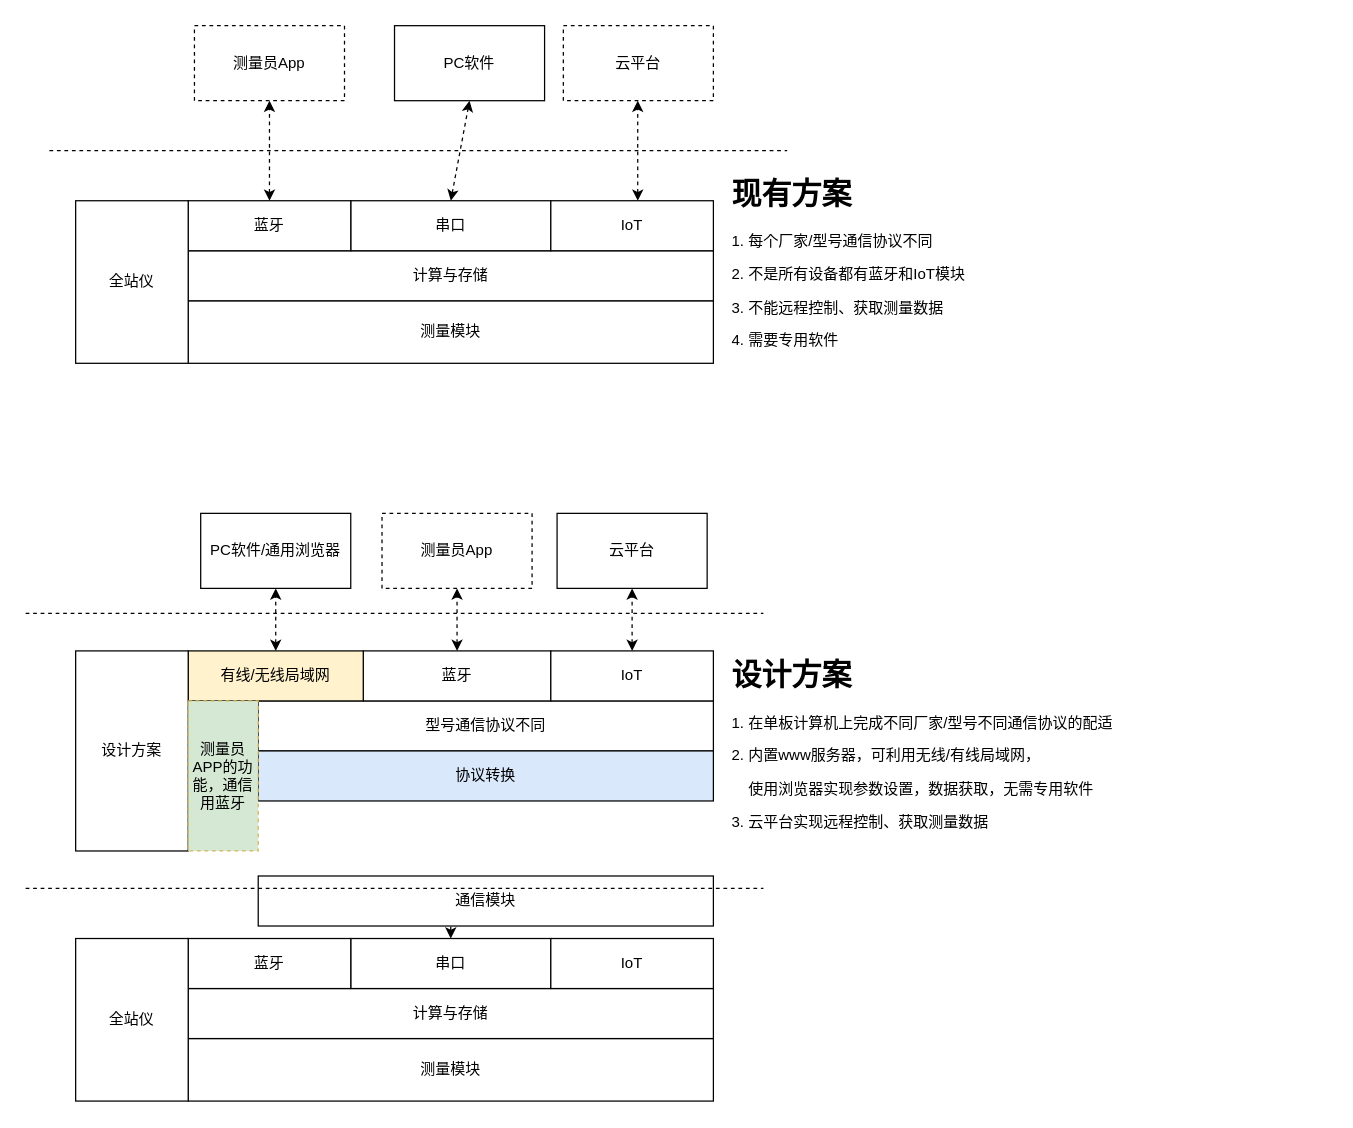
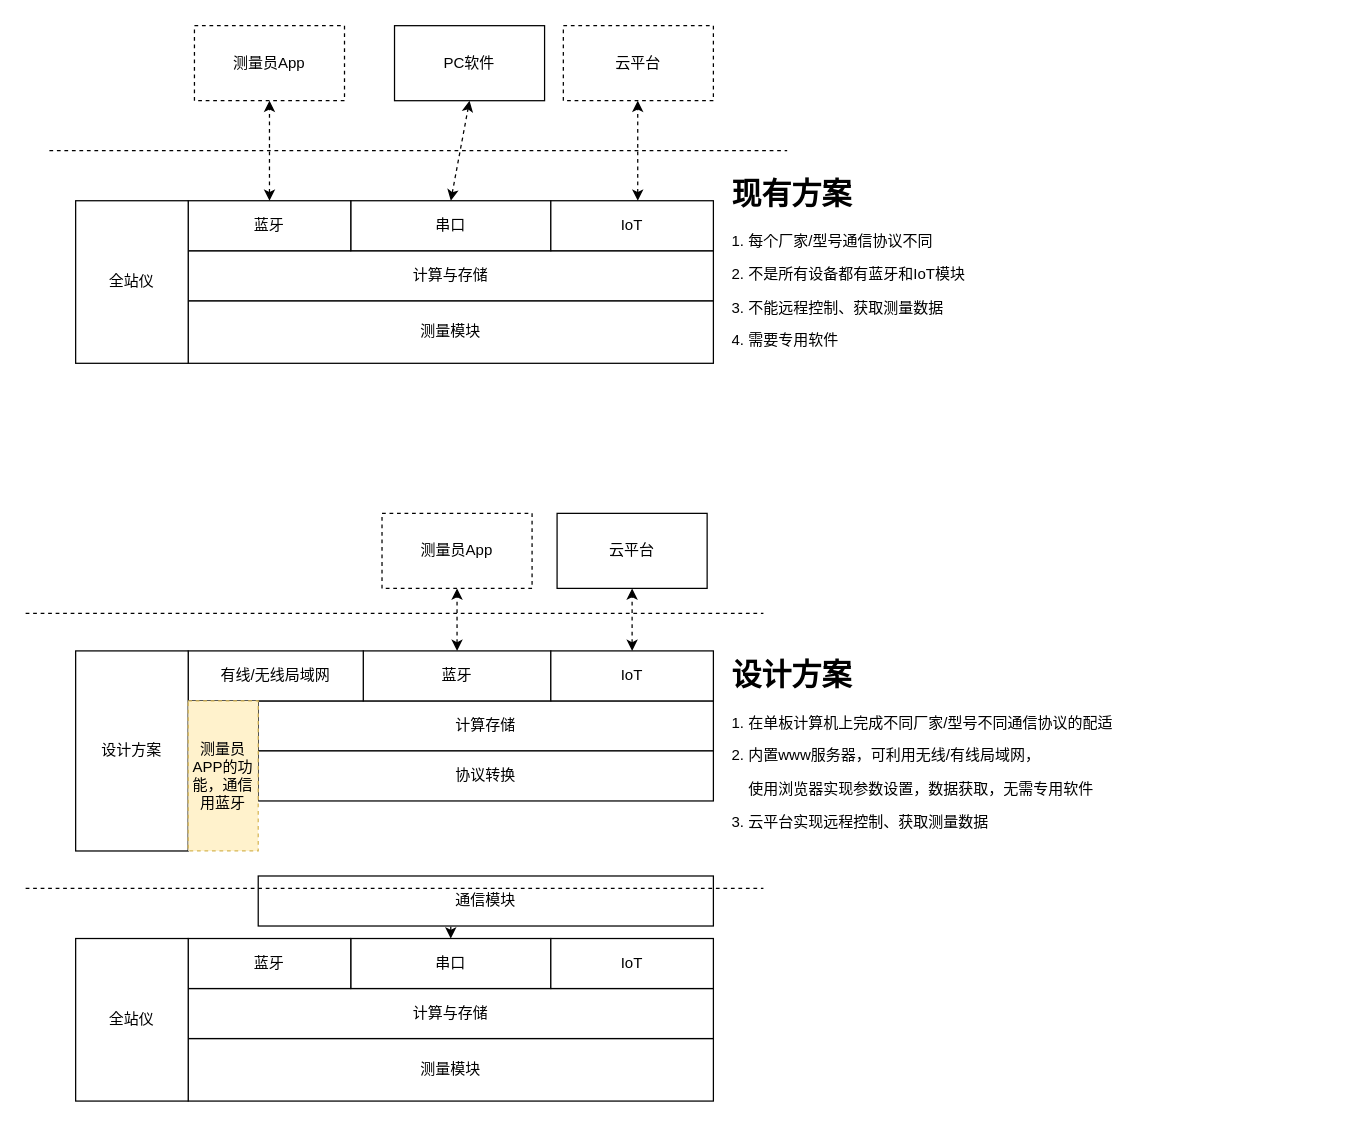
  <mxCell id="0" />
  <mxCell id="1" parent="0" />
  <mxCell id="2" value="测量模块" style="rounded=0;whiteSpace=wrap;html=1;" vertex="1" parent="1"><mxGeometry x="150" y="240" width="420" height="50" as="geometry" /></mxCell>
  <mxCell id="3" value="计算与存储" style="rounded=0;whiteSpace=wrap;html=1;" vertex="1" parent="1"><mxGeometry x="150" y="200" width="420" height="40" as="geometry" /></mxCell>
  <mxCell id="4" value="&lt;div&gt;串口&lt;/div&gt;" style="rounded=0;whiteSpace=wrap;html=1;" vertex="1" parent="1"><mxGeometry x="280" y="160" width="160" height="40" as="geometry" /></mxCell>
  <mxCell id="5" value="蓝牙" style="rounded=0;whiteSpace=wrap;html=1;" vertex="1" parent="1"><mxGeometry x="150" y="160" width="130" height="40" as="geometry" /></mxCell>
  <mxCell id="6" value="全站仪" style="rounded=0;whiteSpace=wrap;html=1;" vertex="1" parent="1"><mxGeometry x="60" y="160" width="90" height="130" as="geometry" /></mxCell>
  <mxCell id="7" value="&lt;div&gt;测量员App&lt;/div&gt;" style="rounded=0;whiteSpace=wrap;html=1;dashed=1;" vertex="1" parent="1"><mxGeometry x="155" y="20" width="120" height="60" as="geometry" /></mxCell>
  <mxCell id="8" value="PC软件" style="rounded=0;whiteSpace=wrap;html=1;" vertex="1" parent="1"><mxGeometry x="315" y="20" width="120" height="60" as="geometry" /></mxCell>
  <mxCell id="9" value="" style="endArrow=classic;startArrow=classic;html=1;entryX=0.5;entryY=1;entryDx=0;entryDy=0;exitX=0.5;exitY=0;exitDx=0;exitDy=0;dashed=1;" edge="1" parent="1" source="4" target="8"><mxGeometry width="50" height="50" relative="1" as="geometry"><mxPoint x="210" y="140" as="sourcePoint" /><mxPoint x="260" y="90" as="targetPoint" /></mxGeometry></mxCell>
  <mxCell id="10" value="" style="endArrow=classic;startArrow=classic;html=1;entryX=0.5;entryY=1;entryDx=0;entryDy=0;exitX=0.5;exitY=0;exitDx=0;exitDy=0;dashed=1;" edge="1" parent="1" source="5" target="7"><mxGeometry width="50" height="50" relative="1" as="geometry"><mxPoint x="500" y="150" as="sourcePoint" /><mxPoint x="550" y="100" as="targetPoint" /></mxGeometry></mxCell>
  <mxCell id="11" value="" style="endArrow=none;html=1;dashed=1;" edge="1" parent="1"><mxGeometry width="50" height="50" relative="1" as="geometry"><mxPoint x="39" y="120" as="sourcePoint" /><mxPoint x="629" y="120" as="targetPoint" /></mxGeometry></mxCell>
  <mxCell id="12" value="IoT" style="rounded=0;whiteSpace=wrap;html=1;" vertex="1" parent="1"><mxGeometry x="440" y="160" width="130" height="40" as="geometry" /></mxCell>
  <mxCell id="13" value="云平台" style="rounded=0;whiteSpace=wrap;html=1;dashed=1;" vertex="1" parent="1"><mxGeometry x="450" y="20" width="120" height="60" as="geometry" /></mxCell>
  <mxCell id="14" value="" style="endArrow=classic;startArrow=classic;html=1;entryX=0.5;entryY=1;entryDx=0;entryDy=0;exitX=0.5;exitY=0;exitDx=0;exitDy=0;dashed=1;" edge="1" parent="1"><mxGeometry width="50" height="50" relative="1" as="geometry"><mxPoint x="509.5" y="160" as="sourcePoint" /><mxPoint x="509.5" y="80" as="targetPoint" /></mxGeometry></mxCell>
  <mxCell id="15" value="测量模块" style="rounded=0;whiteSpace=wrap;html=1;" vertex="1" parent="1"><mxGeometry x="150" y="830" width="420" height="50" as="geometry" /></mxCell>
  <mxCell id="16" value="计算与存储" style="rounded=0;whiteSpace=wrap;html=1;" vertex="1" parent="1"><mxGeometry x="150" y="790" width="420" height="40" as="geometry" /></mxCell>
  <mxCell id="17" style="edgeStyle=orthogonalEdgeStyle;rounded=0;orthogonalLoop=1;jettySize=auto;html=1;entryX=0.5;entryY=1;entryDx=0;entryDy=0;dashed=1;startArrow=classic;startFill=1;" edge="1" parent="1" source="18" target="22"><mxGeometry relative="1" as="geometry" /></mxCell>
  <mxCell id="18" value="&lt;div&gt;串口&lt;/div&gt;" style="rounded=0;whiteSpace=wrap;html=1;" vertex="1" parent="1"><mxGeometry x="280" y="750" width="160" height="40" as="geometry" /></mxCell>
  <mxCell id="19" value="蓝牙" style="rounded=0;whiteSpace=wrap;html=1;" vertex="1" parent="1"><mxGeometry x="150" y="750" width="130" height="40" as="geometry" /></mxCell>
  <mxCell id="20" value="全站仪" style="rounded=0;whiteSpace=wrap;html=1;" vertex="1" parent="1"><mxGeometry x="60" y="750" width="90" height="130" as="geometry" /></mxCell>
  <mxCell id="21" value="IoT" style="rounded=0;whiteSpace=wrap;html=1;" vertex="1" parent="1"><mxGeometry x="440" y="750" width="130" height="40" as="geometry" /></mxCell>
  <mxCell id="22" value="通信模块" style="rounded=0;whiteSpace=wrap;html=1;" vertex="1" parent="1"><mxGeometry x="206" y="700" width="364" height="40" as="geometry" /></mxCell>
- <mxCell id="23" value="型号通信协议不同" style="rounded=0;whiteSpace=wrap;html=1;" vertex="1" parent="1"><mxGeometry x="206" y="560" width="364" height="40" as="geometry" /></mxCell>
+ <mxCell id="23" value="计算存储" style="rounded=0;whiteSpace=wrap;html=1;" vertex="1" parent="1"><mxGeometry x="206" y="560" width="364" height="40" as="geometry" /></mxCell>
  <mxCell id="24" value="" style="edgeStyle=orthogonalEdgeStyle;rounded=0;orthogonalLoop=1;jettySize=auto;html=1;dashed=1;startArrow=classic;startFill=1;" edge="1" parent="1" source="25" target="31"><mxGeometry relative="1" as="geometry" /></mxCell>
  <mxCell id="25" value="蓝牙" style="rounded=0;whiteSpace=wrap;html=1;" vertex="1" parent="1"><mxGeometry x="290" y="520" width="150" height="40" as="geometry" /></mxCell>
  <mxCell id="26" value="" style="edgeStyle=orthogonalEdgeStyle;rounded=0;orthogonalLoop=1;jettySize=auto;html=1;dashed=1;startArrow=classic;startFill=1;" edge="1" parent="1" source="27" target="33"><mxGeometry relative="1" as="geometry" /></mxCell>
  <mxCell id="27" value="IoT" style="rounded=0;whiteSpace=wrap;html=1;" vertex="1" parent="1"><mxGeometry x="440" y="520" width="130" height="40" as="geometry" /></mxCell>
- <mxCell id="28" value="" style="edgeStyle=orthogonalEdgeStyle;rounded=0;orthogonalLoop=1;jettySize=auto;html=1;dashed=1;startArrow=classic;startFill=1;" edge="1" parent="1" source="29" target="32"><mxGeometry relative="1" as="geometry" /></mxCell>
- <mxCell id="29" value="有线/无线局域网" style="rounded=0;whiteSpace=wrap;html=1;fillColor=#fff2cc;" vertex="1" parent="1"><mxGeometry x="150" y="520" width="140" height="40" as="geometry" /></mxCell>
+ <mxCell id="29" value="有线/无线局域网" style="rounded=0;whiteSpace=wrap;html=1;" vertex="1" parent="1"><mxGeometry x="150" y="520" width="140" height="40" as="geometry" /></mxCell>
  <mxCell id="30" value="设计方案" style="rounded=0;whiteSpace=wrap;html=1;" vertex="1" parent="1"><mxGeometry x="60" y="520" width="90" height="160" as="geometry" /></mxCell>
  <mxCell id="31" value="&lt;div&gt;测量员App&lt;/div&gt;" style="rounded=0;whiteSpace=wrap;html=1;dashed=1;" vertex="1" parent="1"><mxGeometry x="305" y="410" width="120" height="60" as="geometry" /></mxCell>
- <mxCell id="32" value="PC软件/通用浏览器" style="rounded=0;whiteSpace=wrap;html=1;" vertex="1" parent="1"><mxGeometry x="160" y="410" width="120" height="60" as="geometry" /></mxCell>
  <mxCell id="33" value="云平台" style="rounded=0;whiteSpace=wrap;html=1;" vertex="1" parent="1"><mxGeometry x="445" y="410" width="120" height="60" as="geometry" /></mxCell>
  <mxCell id="34" value="&lt;h1&gt;现有方案&lt;br&gt;&lt;/h1&gt;&lt;p&gt;1. 每个厂家/型号通信协议不同&lt;/p&gt;&lt;p&gt;2. 不是所有设备都有蓝牙和IoT模块&lt;/p&gt;&lt;p&gt;3. 不能远程控制、获取测量数据&lt;/p&gt;&lt;p&gt;4. 需要专用软件&lt;br&gt;&lt;/p&gt;" style="text;html=1;strokeColor=none;fillColor=none;spacing=5;spacingTop=-20;whiteSpace=wrap;overflow=hidden;rounded=0;" vertex="1" parent="1"><mxGeometry x="580" y="135" width="240" height="155" as="geometry" /></mxCell>
  <mxCell id="35" value="&lt;h1&gt;设计方案&lt;br&gt;&lt;/h1&gt;&lt;p&gt;1. 在单板计算机上完成不同厂家/型号不同通信协议的配适&lt;/p&gt;&lt;p&gt;2. 内置www服务器，可利用无线/有线局域网，&lt;/p&gt;&lt;p&gt;&amp;nbsp;&amp;nbsp;&amp;nbsp; 使用浏览器实现参数设置，数据获取，无需专用软件&lt;br&gt;&lt;/p&gt;&lt;p&gt;3. 云平台实现远程控制、获取测量数据&lt;br&gt;&lt;/p&gt;" style="text;html=1;strokeColor=none;fillColor=none;spacing=5;spacingTop=-20;whiteSpace=wrap;overflow=hidden;rounded=0;" vertex="1" parent="1"><mxGeometry x="580" y="520" width="480" height="200" as="geometry" /></mxCell>
- <mxCell id="36" value="协议转换" style="rounded=0;whiteSpace=wrap;html=1;fillColor=#dae8fc;" vertex="1" parent="1"><mxGeometry x="206" y="600" width="364" height="40" as="geometry" /></mxCell>
+ <mxCell id="36" value="协议转换" style="rounded=0;whiteSpace=wrap;html=1;" vertex="1" parent="1"><mxGeometry x="206" y="600" width="364" height="40" as="geometry" /></mxCell>
  <mxCell id="37" value="" style="endArrow=none;html=1;dashed=1;" edge="1" parent="1"><mxGeometry width="50" height="50" relative="1" as="geometry"><mxPoint x="20" y="490" as="sourcePoint" /><mxPoint x="610" y="490" as="targetPoint" /></mxGeometry></mxCell>
  <mxCell id="38" value="" style="endArrow=none;html=1;dashed=1;" edge="1" parent="1"><mxGeometry width="50" height="50" relative="1" as="geometry"><mxPoint x="20" y="710" as="sourcePoint" /><mxPoint x="610" y="710" as="targetPoint" /></mxGeometry></mxCell>
- <mxCell id="39" value="测量员APP的功能，通信用蓝牙" style="rounded=0;whiteSpace=wrap;html=1;dashed=1;fillColor=#d5e8d4;strokeColor=#d6b656;" vertex="1" parent="1"><mxGeometry x="150" y="560" width="56" height="120" as="geometry" /></mxCell>
+ <mxCell id="39" value="测量员APP的功能，通信用蓝牙" style="rounded=0;whiteSpace=wrap;html=1;dashed=1;fillColor=#fff2cc;strokeColor=#d6b656;" vertex="1" parent="1"><mxGeometry x="150" y="560" width="56" height="120" as="geometry" /></mxCell>
